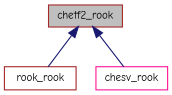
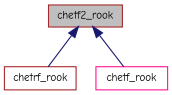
  digraph {
    fontname="Comic Neue"
    rankdir=TB
    node [color=brown fillcolor=white fontname="Comic Neue" fontsize=10 shape=record style=filled]
    edge [color=midnightblue dir=back fontname="Comic Neue" fontsize=10 labelfontname=Helvetica labelfontsize=10 style=solid]
    n1 [fillcolor=grey75 fontcolor=black height=0.2 label=chetf2_rook width=0.4]
-   n2 [height=0.2 label=rook_rook width=0.4]
-   n3 [color=deeppink height=0.2 label=chesv_rook width=0.4]
+   n2 [height=0.2 label=chetrf_rook width=0.4]
+   n3 [color=deeppink height=0.2 label=chetf_rook width=0.4]
    n1 -> n2
    n1 -> n3
  }
